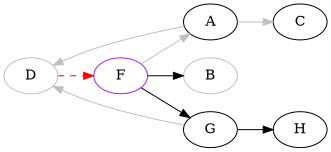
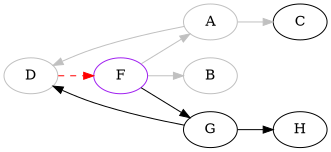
  digraph {
    rankdir=LR
    node [color=gray]
    n1 [label=D]
    n2 [color=purple label=F]
-   n3 [color=black label=A]
+   n3 [label=A]
    n4 [label=G color=""]
    n5 [label=B]
    n6 [color=black label=C]
    n7 [label=H color=""]
    n1 -> n2 [color=red style=dashed]
    n2 -> n3 [color=gray]
    n2 -> n4
-   n2 -> n5
+   n2 -> n5 [color=gray]
    n3 -> n1 [color=gray]
    n3 -> n6 [color=gray]
-   n4 -> n1 [color=gray]
+   n4 -> n1
    n4 -> n7
  }
